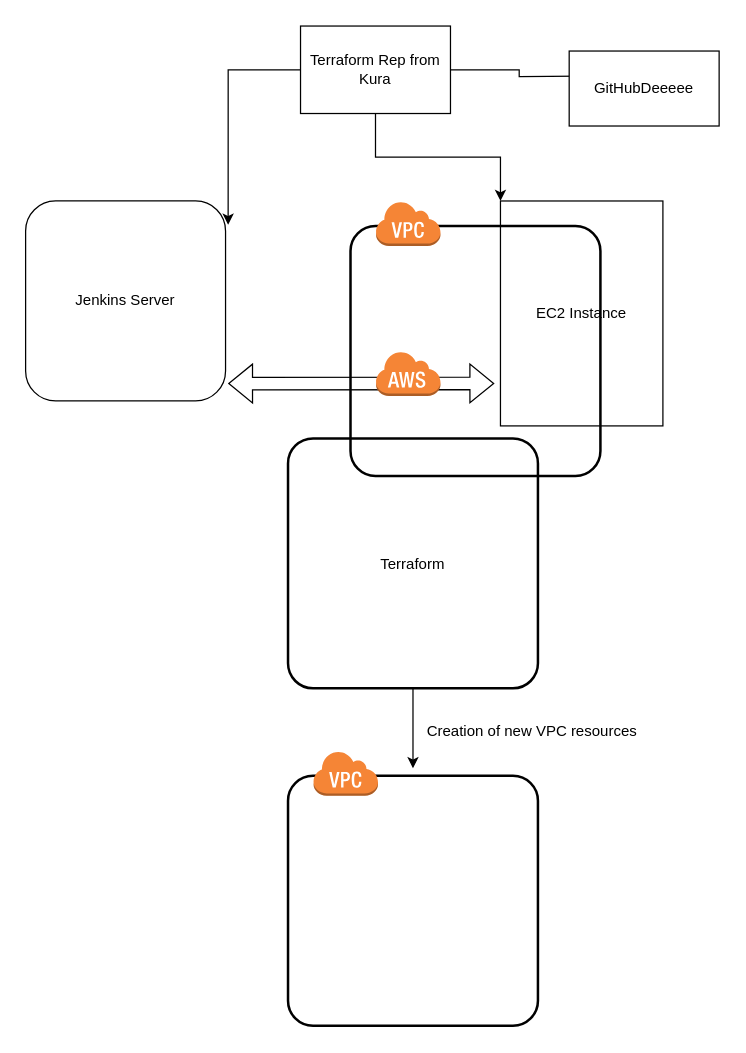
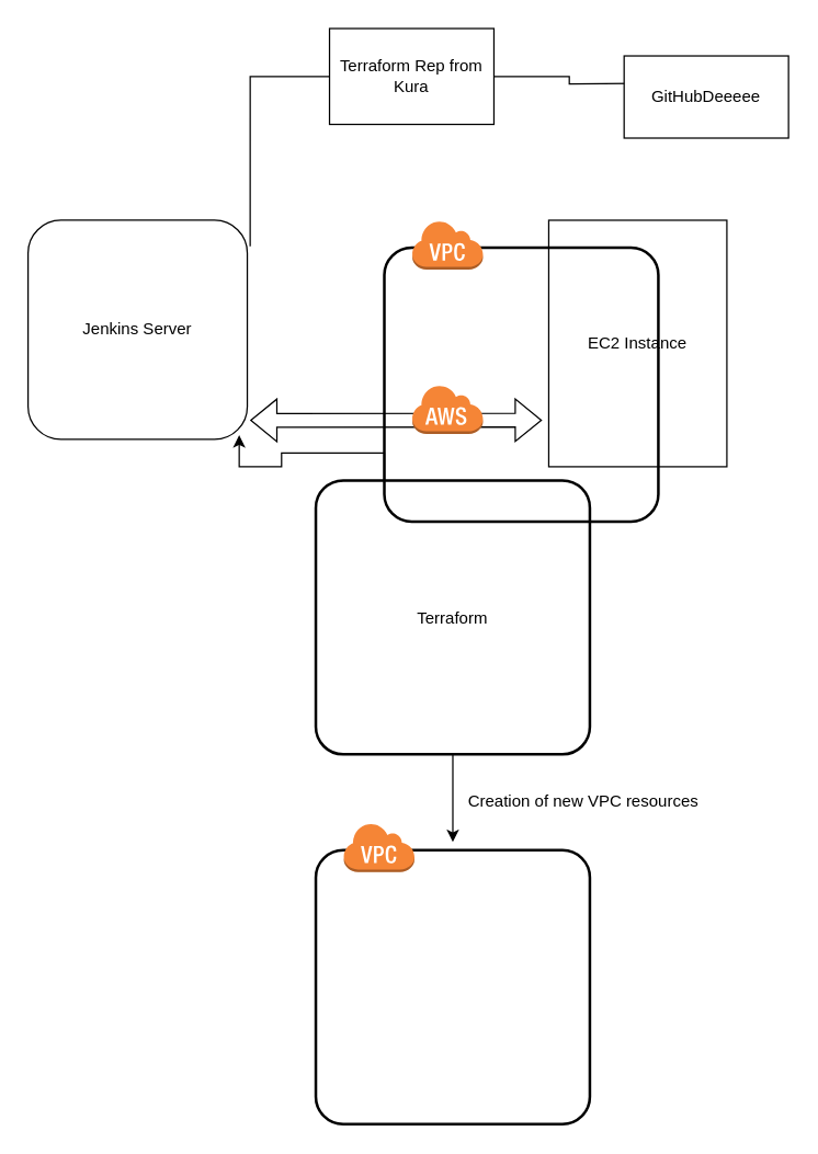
  <mxCell id="0" />
  <mxCell id="1" parent="0" />
  <mxCell id="2" value="Jenkins Server" style="whiteSpace=wrap;html=1;aspect=fixed;rounded=1;" vertex="1" parent="1"><mxGeometry x="20" y="160" width="160" height="160" as="geometry" /></mxCell>
  <mxCell id="3" value="" style="shape=flexArrow;endArrow=classic;startArrow=classic;html=1;rounded=0;exitX=1.013;exitY=0.913;exitDx=0;exitDy=0;exitPerimeter=0;entryX=-0.038;entryY=0.811;entryDx=0;entryDy=0;entryPerimeter=0;" edge="1" parent="1" source="2" target="4"><mxGeometry width="100" height="100" relative="1" as="geometry"><mxPoint x="180" y="320" as="sourcePoint" /><mxPoint x="400" y="312.143" as="targetPoint" /></mxGeometry></mxCell>
  <mxCell id="4" value="EC2 Instance" style="rounded=0;whiteSpace=wrap;html=1;" vertex="1" parent="1"><mxGeometry x="400" y="160" width="130" height="180" as="geometry" /></mxCell>
  <mxCell id="5" style="edgeStyle=orthogonalEdgeStyle;rounded=0;orthogonalLoop=1;jettySize=auto;html=1;" edge="1" parent="1" source="8"><mxGeometry relative="1" as="geometry"><mxPoint x="470" y="60" as="targetPoint" /></mxGeometry></mxCell>
- <mxCell id="6" style="edgeStyle=orthogonalEdgeStyle;rounded=0;orthogonalLoop=1;jettySize=auto;html=1;entryX=1.013;entryY=0.119;entryDx=0;entryDy=0;entryPerimeter=0;" edge="1" parent="1" source="8" target="2"><mxGeometry relative="1" as="geometry" /></mxCell>
- <mxCell id="7" style="edgeStyle=orthogonalEdgeStyle;rounded=0;orthogonalLoop=1;jettySize=auto;html=1;exitX=0.5;exitY=1;exitDx=0;exitDy=0;entryX=0;entryY=0;entryDx=0;entryDy=0;" edge="1" parent="1" source="8" target="4"><mxGeometry relative="1" as="geometry" /></mxCell>
+ <mxCell id="6" style="edgeStyle=orthogonalEdgeStyle;rounded=0;orthogonalLoop=1;jettySize=auto;html=1;entryX=1.013;entryY=0.119;entryDx=0;entryDy=0;entryPerimeter=0;endArrow=none;" edge="1" parent="1" source="8" target="2"><mxGeometry relative="1" as="geometry" /></mxCell>
  <mxCell id="8" value="Terraform Rep from Kura" style="rounded=0;whiteSpace=wrap;html=1;" vertex="1" parent="1"><mxGeometry x="240" width="120" height="70" as="geometry" y="20" /></mxCell>
  <mxCell id="9" value="GitHubDeeeee" style="rounded=0;whiteSpace=wrap;html=1;" vertex="1" parent="1"><mxGeometry x="455" y="40" width="120" height="60" as="geometry" /></mxCell>
+ <mxCell id="10" style="edgeStyle=orthogonalEdgeStyle;rounded=0;orthogonalLoop=1;jettySize=auto;html=1;exitX=0.25;exitY=0;exitDx=0;exitDy=0;entryX=0.963;entryY=0.981;entryDx=0;entryDy=0;entryPerimeter=0;" edge="1" parent="1" source="12" target="2"><mxGeometry relative="1" as="geometry" /></mxCell>
  <mxCell id="11" style="edgeStyle=orthogonalEdgeStyle;rounded=0;orthogonalLoop=1;jettySize=auto;html=1;exitX=0.5;exitY=1;exitDx=0;exitDy=0;entryX=0.5;entryY=-0.03;entryDx=0;entryDy=0;entryPerimeter=0;" edge="1" parent="1" source="12" target="16"><mxGeometry relative="1" as="geometry" /></mxCell>
  <mxCell id="12" value="Terraform" style="rounded=1;arcSize=10;dashed=0;fillColor=none;gradientColor=none;strokeWidth=2;" vertex="1" parent="1"><mxGeometry x="230" y="350" width="200" height="200" as="geometry" /></mxCell>
  <mxCell id="13" value="" style="dashed=0;html=1;shape=mxgraph.aws3.cloud;fillColor=#F58536;gradientColor=none;dashed=0;" vertex="1" parent="1"><mxGeometry x="300" y="280" width="52" height="36" as="geometry" /></mxCell>
  <mxCell id="14" value="" style="rounded=1;arcSize=10;dashed=0;fillColor=none;gradientColor=none;strokeWidth=2;" vertex="1" parent="1"><mxGeometry x="280" y="180" width="200" height="200" as="geometry" /></mxCell>
  <mxCell id="15" value="" style="dashed=0;html=1;shape=mxgraph.aws3.virtual_private_cloud;fillColor=#F58536;gradientColor=none;dashed=0;" vertex="1" parent="1"><mxGeometry x="300" y="160" width="52" height="36" as="geometry" /></mxCell>
  <mxCell id="16" value="" style="rounded=1;arcSize=10;dashed=0;fillColor=none;gradientColor=none;strokeWidth=2;" vertex="1" parent="1"><mxGeometry x="230" y="620" width="200" height="200" as="geometry" /></mxCell>
  <mxCell id="17" value="" style="dashed=0;html=1;shape=mxgraph.aws3.virtual_private_cloud;fillColor=#F58536;gradientColor=none;dashed=0;" vertex="1" parent="1"><mxGeometry x="250" y="600" width="52" height="36" as="geometry" /></mxCell>
  <mxCell id="18" value="Creation of new VPC resources" style="text;html=1;align=center;verticalAlign=middle;resizable=0;points=[];autosize=1;strokeColor=none;fillColor=none;" vertex="1" parent="1"><mxGeometry x="330" y="570" width="190" height="30" as="geometry" /></mxCell>
